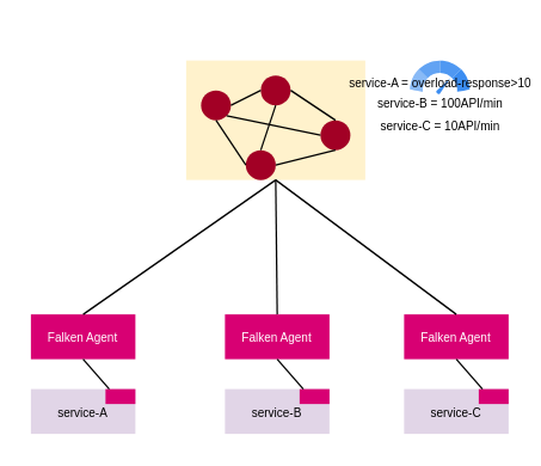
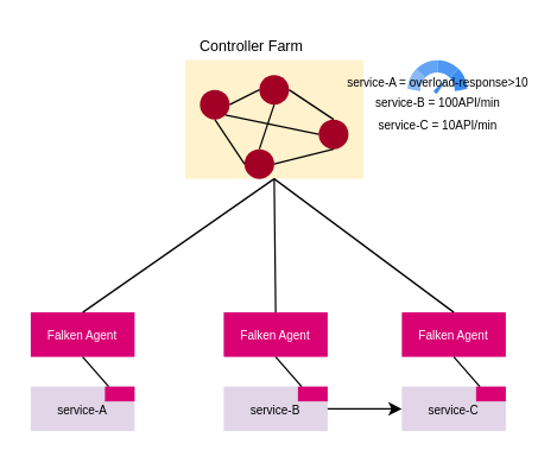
  <mxCell id="0" />
  <mxCell id="1" parent="0" />
  <mxCell id="2" value="" style="rounded=0;whiteSpace=wrap;html=1;fillColor=#fff2cc;strokeColor=none;" vertex="1" parent="1"><mxGeometry x="124" y="40" width="120" height="80" as="geometry" /></mxCell>
  <mxCell id="3" value="" style="ellipse;whiteSpace=wrap;html=1;aspect=fixed;fillColor=#a20025;fontColor=#ffffff;strokeColor=none;" vertex="1" parent="1"><mxGeometry x="134" y="60" width="20" height="20" as="geometry" /></mxCell>
  <mxCell id="4" value="" style="ellipse;whiteSpace=wrap;html=1;aspect=fixed;fillColor=#a20025;fontColor=#ffffff;strokeColor=none;" vertex="1" parent="1"><mxGeometry x="214" y="80" width="20" height="20" as="geometry" /></mxCell>
  <mxCell id="5" value="" style="ellipse;whiteSpace=wrap;html=1;aspect=fixed;fillColor=#a20025;fontColor=#ffffff;strokeColor=none;" vertex="1" parent="1"><mxGeometry x="164" y="100" width="20" height="20" as="geometry" /></mxCell>
  <mxCell id="6" value="" style="ellipse;whiteSpace=wrap;html=1;aspect=fixed;fillColor=#a20025;fontColor=#ffffff;strokeColor=none;" vertex="1" parent="1"><mxGeometry x="174" y="50" width="20" height="20" as="geometry" /></mxCell>
  <mxCell id="7" value="" style="endArrow=none;html=1;exitX=1;exitY=0.5;exitDx=0;exitDy=0;entryX=0;entryY=0.5;entryDx=0;entryDy=0;" edge="1" parent="1" source="3" target="6"><mxGeometry width="50" height="50" relative="1" as="geometry"><mxPoint x="234" y="420" as="sourcePoint" /><mxPoint x="284" y="370" as="targetPoint" /></mxGeometry></mxCell>
  <mxCell id="8" value="" style="endArrow=none;html=1;exitX=1;exitY=0.5;exitDx=0;exitDy=0;entryX=0.5;entryY=0;entryDx=0;entryDy=0;" edge="1" parent="1" source="6" target="4"><mxGeometry width="50" height="50" relative="1" as="geometry"><mxPoint x="214" y="290" as="sourcePoint" /><mxPoint x="264" y="240" as="targetPoint" /></mxGeometry></mxCell>
  <mxCell id="9" value="" style="endArrow=none;html=1;exitX=0.5;exitY=1;exitDx=0;exitDy=0;entryX=0;entryY=0.5;entryDx=0;entryDy=0;" edge="1" parent="1" source="3" target="5"><mxGeometry width="50" height="50" relative="1" as="geometry"><mxPoint x="214" y="290" as="sourcePoint" /><mxPoint x="264" y="240" as="targetPoint" /></mxGeometry></mxCell>
  <mxCell id="10" value="" style="endArrow=none;html=1;exitX=0.5;exitY=1;exitDx=0;exitDy=0;entryX=0.5;entryY=0;entryDx=0;entryDy=0;" edge="1" parent="1" source="6" target="5"><mxGeometry width="50" height="50" relative="1" as="geometry"><mxPoint x="214" y="290" as="sourcePoint" /><mxPoint x="264" y="240" as="targetPoint" /></mxGeometry></mxCell>
  <mxCell id="11" value="" style="endArrow=none;html=1;exitX=1;exitY=0.5;exitDx=0;exitDy=0;entryX=0.5;entryY=1;entryDx=0;entryDy=0;" edge="1" parent="1" source="5" target="4"><mxGeometry width="50" height="50" relative="1" as="geometry"><mxPoint x="214" y="290" as="sourcePoint" /><mxPoint x="264" y="240" as="targetPoint" /></mxGeometry></mxCell>
  <mxCell id="12" value="" style="endArrow=none;html=1;entryX=0;entryY=0.5;entryDx=0;entryDy=0;exitX=1;exitY=1;exitDx=0;exitDy=0;" edge="1" parent="1" source="3" target="4"><mxGeometry width="50" height="50" relative="1" as="geometry"><mxPoint x="214" y="80" as="sourcePoint" /><mxPoint x="264" y="30" as="targetPoint" /></mxGeometry></mxCell>
+ <mxCell id="13" value="&lt;font style=&quot;font-size: 10px&quot;&gt;Controller Farm&lt;/font&gt;" style="text;html=1;strokeColor=none;fillColor=none;align=center;verticalAlign=middle;whiteSpace=wrap;rounded=0;" vertex="1" parent="1"><mxGeometry x="124" y="20" width="90" height="20" as="geometry" /></mxCell>
  <mxCell id="14" value="&lt;font style=&quot;font-size: 8px&quot;&gt;Falken Agent&lt;/font&gt;" style="rounded=0;whiteSpace=wrap;html=1;fillColor=#d80073;fontColor=#ffffff;strokeColor=none;" vertex="1" parent="1"><mxGeometry x="20" y="210" width="70" height="30" as="geometry" /></mxCell>
  <mxCell id="15" value="&lt;font style=&quot;font-size: 8px&quot;&gt;service-A&lt;/font&gt;" style="rounded=0;whiteSpace=wrap;html=1;fillColor=#e1d5e7;strokeColor=none;" vertex="1" parent="1"><mxGeometry x="20" y="260" width="70" height="30" as="geometry" /></mxCell>
  <mxCell id="16" value="" style="rounded=0;whiteSpace=wrap;html=1;fillColor=#d80073;fontColor=#ffffff;strokeColor=none;" vertex="1" parent="1"><mxGeometry x="70" y="260" width="20" height="10" as="geometry" /></mxCell>
  <mxCell id="17" value="" style="endArrow=none;html=1;exitX=0.75;exitY=0;exitDx=0;exitDy=0;entryX=0.5;entryY=1;entryDx=0;entryDy=0;" edge="1" parent="1" source="15" target="14"><mxGeometry width="50" height="50" relative="1" as="geometry"><mxPoint x="240" y="210" as="sourcePoint" /><mxPoint x="290" y="160" as="targetPoint" /></mxGeometry></mxCell>
  <mxCell id="18" value="&lt;font style=&quot;font-size: 8px&quot;&gt;Falken Agent&lt;/font&gt;" style="rounded=0;whiteSpace=wrap;html=1;fillColor=#d80073;fontColor=#ffffff;strokeColor=none;" vertex="1" parent="1"><mxGeometry x="150" y="210" width="70" height="30" as="geometry" /></mxCell>
  <mxCell id="19" value="&lt;font style=&quot;font-size: 8px&quot;&gt;service-B&lt;/font&gt;" style="rounded=0;whiteSpace=wrap;html=1;fillColor=#e1d5e7;strokeColor=none;" vertex="1" parent="1"><mxGeometry x="150" y="260" width="70" height="30" as="geometry" /></mxCell>
  <mxCell id="20" value="" style="rounded=0;whiteSpace=wrap;html=1;fillColor=#d80073;fontColor=#ffffff;strokeColor=none;" vertex="1" parent="1"><mxGeometry x="200" y="260" width="20" height="10" as="geometry" /></mxCell>
  <mxCell id="21" value="" style="endArrow=none;html=1;exitX=0.75;exitY=0;exitDx=0;exitDy=0;entryX=0.5;entryY=1;entryDx=0;entryDy=0;" edge="1" parent="1" source="19" target="18"><mxGeometry width="50" height="50" relative="1" as="geometry"><mxPoint x="370" y="210" as="sourcePoint" /><mxPoint x="420" y="160" as="targetPoint" /></mxGeometry></mxCell>
  <mxCell id="22" value="&lt;font style=&quot;font-size: 8px&quot;&gt;Falken Agent&lt;/font&gt;" style="rounded=0;whiteSpace=wrap;html=1;fillColor=#d80073;fontColor=#ffffff;strokeColor=none;" vertex="1" parent="1"><mxGeometry x="270" y="210" width="70" height="30" as="geometry" /></mxCell>
  <mxCell id="23" value="&lt;font style=&quot;font-size: 8px&quot;&gt;service-C&lt;/font&gt;" style="rounded=0;whiteSpace=wrap;html=1;fillColor=#e1d5e7;strokeColor=none;" vertex="1" parent="1"><mxGeometry x="270" y="260" width="70" height="30" as="geometry" /></mxCell>
  <mxCell id="24" value="" style="rounded=0;whiteSpace=wrap;html=1;fillColor=#d80073;fontColor=#ffffff;strokeColor=none;" vertex="1" parent="1"><mxGeometry x="320" y="260" width="20" height="10" as="geometry" /></mxCell>
  <mxCell id="25" value="" style="endArrow=none;html=1;exitX=0.75;exitY=0;exitDx=0;exitDy=0;entryX=0.5;entryY=1;entryDx=0;entryDy=0;" edge="1" parent="1" source="23" target="22"><mxGeometry width="50" height="50" relative="1" as="geometry"><mxPoint x="490" y="210" as="sourcePoint" /><mxPoint x="540" y="160" as="targetPoint" /></mxGeometry></mxCell>
  <mxCell id="26" value="&lt;font style=&quot;font-size: 8px&quot;&gt;service-A = overload-response&amp;gt;10&lt;br&gt;service-B = 100API/min&lt;br&gt;service-C = 10API/min&lt;br&gt;&lt;/font&gt;" style="html=1;aspect=fixed;strokeColor=none;shadow=0;align=center;verticalAlign=top;fillColor=#3B8DF1;shape=mxgraph.gcp2.speed" vertex="1" parent="1"><mxGeometry x="274" y="40" width="40" height="22.8" as="geometry" /></mxCell>
  <mxCell id="27" value="" style="endArrow=none;html=1;entryX=0.5;entryY=1;entryDx=0;entryDy=0;exitX=0.5;exitY=0;exitDx=0;exitDy=0;" edge="1" parent="1" source="14" target="2"><mxGeometry width="50" height="50" relative="1" as="geometry"><mxPoint x="204" y="230" as="sourcePoint" /><mxPoint x="254" y="180" as="targetPoint" /></mxGeometry></mxCell>
  <mxCell id="28" value="" style="endArrow=none;html=1;entryX=0.5;entryY=1;entryDx=0;entryDy=0;exitX=0.5;exitY=0;exitDx=0;exitDy=0;" edge="1" parent="1" source="18" target="2"><mxGeometry width="50" height="50" relative="1" as="geometry"><mxPoint x="39" y="220" as="sourcePoint" /><mxPoint x="194" y="130" as="targetPoint" /></mxGeometry></mxCell>
  <mxCell id="29" value="" style="endArrow=none;html=1;exitX=0.5;exitY=0;exitDx=0;exitDy=0;" edge="1" parent="1" source="22"><mxGeometry width="50" height="50" relative="1" as="geometry"><mxPoint x="49" y="230" as="sourcePoint" /><mxPoint x="184" y="120" as="targetPoint" /></mxGeometry></mxCell>
+ <mxCell id="30" value="" style="endArrow=classic;html=1;exitX=1;exitY=0.5;exitDx=0;exitDy=0;entryX=0;entryY=0.5;entryDx=0;entryDy=0;" edge="1" parent="1" source="19" target="23"><mxGeometry width="50" height="50" relative="1" as="geometry"><mxPoint x="24" y="300" as="sourcePoint" /><mxPoint x="74" y="250" as="targetPoint" /></mxGeometry></mxCell>
